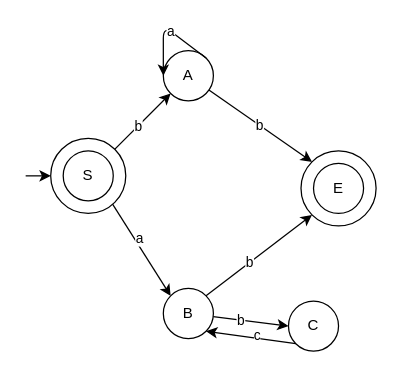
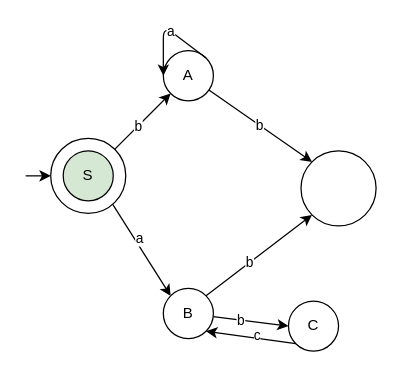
  <mxCell id="0" />
  <mxCell id="1" parent="0" />
  <mxCell id="2" style="edgeStyle=none;html=1;exitX=1;exitY=0;exitDx=0;exitDy=0;entryX=0;entryY=1;entryDx=0;entryDy=0;startArrow=none;startFill=0;endArrow=classic;endFill=1;" edge="1" parent="1" source="8" target="10"><mxGeometry relative="1" as="geometry" /></mxCell>
  <mxCell id="3" value="b" style="edgeLabel;html=1;align=center;verticalAlign=middle;resizable=0;points=[];" vertex="1" connectable="0" parent="2"><mxGeometry x="0.34" relative="1" as="geometry"><mxPoint x="-9" y="9" as="offset" /></mxGeometry></mxCell>
  <mxCell id="4" style="edgeStyle=none;html=1;exitX=1;exitY=1;exitDx=0;exitDy=0;entryX=0;entryY=0;entryDx=0;entryDy=0;startArrow=none;startFill=0;endArrow=classic;endFill=1;" edge="1" parent="1" source="8" target="15"><mxGeometry relative="1" as="geometry" /></mxCell>
  <mxCell id="5" value="a" style="edgeLabel;html=1;align=center;verticalAlign=middle;resizable=0;points=[];" vertex="1" connectable="0" parent="4"><mxGeometry x="-0.304" relative="1" as="geometry"><mxPoint x="8" y="7" as="offset" /></mxGeometry></mxCell>
  <mxCell id="6" value="" style="ellipse;whiteSpace=wrap;html=1;aspect=fixed;" vertex="1" parent="1"><mxGeometry x="40" y="110" width="60" height="60" as="geometry" /></mxCell>
  <mxCell id="7" style="edgeStyle=none;html=1;startArrow=classic;startFill=1;endArrow=none;endFill=0;exitX=0;exitY=0.5;exitDx=0;exitDy=0;" edge="1" parent="1" source="6"><mxGeometry relative="1" as="geometry"><mxPoint x="20" y="140" as="targetPoint" /></mxGeometry></mxCell>
- <mxCell id="8" value="S" style="ellipse;whiteSpace=wrap;html=1;aspect=fixed;" vertex="1" parent="1"><mxGeometry x="50" y="120" width="40" height="40" as="geometry" /></mxCell>
+ <mxCell id="8" value="S" style="ellipse;whiteSpace=wrap;html=1;aspect=fixed;fillColor=#d5e8d4;" vertex="1" parent="1"><mxGeometry x="50" y="120" width="40" height="40" as="geometry" /></mxCell>
  <mxCell id="9" value="b" style="html=1;entryX=0;entryY=0;entryDx=0;entryDy=0;startArrow=none;startFill=0;endArrow=classic;endFill=1;elbow=vertical;" edge="1" parent="1" source="10" target="18"><mxGeometry relative="1" as="geometry" /></mxCell>
  <mxCell id="10" value="A" style="ellipse;whiteSpace=wrap;html=1;aspect=fixed;" vertex="1" parent="1"><mxGeometry x="130" y="40" width="40" height="40" as="geometry" /></mxCell>
  <mxCell id="11" style="edgeStyle=none;html=1;entryX=0;entryY=0.5;entryDx=0;entryDy=0;startArrow=none;startFill=0;endArrow=classic;endFill=1;elbow=vertical;" edge="1" parent="1" source="15" target="22"><mxGeometry relative="1" as="geometry" /></mxCell>
  <mxCell id="12" value="b" style="edgeLabel;html=1;align=center;verticalAlign=middle;resizable=0;points=[];" vertex="1" connectable="0" parent="11"><mxGeometry x="-0.266" relative="1" as="geometry"><mxPoint as="offset" /></mxGeometry></mxCell>
  <mxCell id="13" style="edgeStyle=none;html=1;exitX=1;exitY=0;exitDx=0;exitDy=0;entryX=0;entryY=1;entryDx=0;entryDy=0;startArrow=none;startFill=0;endArrow=classic;endFill=1;elbow=vertical;" edge="1" parent="1" source="15" target="18"><mxGeometry relative="1" as="geometry" /></mxCell>
  <mxCell id="14" value="b" style="edgeLabel;html=1;align=center;verticalAlign=middle;resizable=0;points=[];" vertex="1" connectable="0" parent="13"><mxGeometry x="-0.17" y="1" relative="1" as="geometry"><mxPoint as="offset" /></mxGeometry></mxCell>
  <mxCell id="15" value="B" style="ellipse;whiteSpace=wrap;html=1;aspect=fixed;" vertex="1" parent="1"><mxGeometry x="130" y="230" width="40" height="40" as="geometry" /></mxCell>
  <mxCell id="16" style="edgeStyle=isometricEdgeStyle;html=1;exitX=1;exitY=0;exitDx=0;exitDy=0;entryX=0;entryY=0.5;entryDx=0;entryDy=0;startArrow=none;startFill=0;endArrow=classic;endFill=1;elbow=vertical;" edge="1" parent="1" source="10" target="10"><mxGeometry relative="1" as="geometry"><Array as="points"><mxPoint x="130" y="20" /></Array></mxGeometry></mxCell>
  <mxCell id="17" value="a" style="edgeLabel;html=1;align=center;verticalAlign=middle;resizable=0;points=[];" vertex="1" connectable="0" parent="16"><mxGeometry x="-0.127" relative="1" as="geometry"><mxPoint as="offset" /></mxGeometry></mxCell>
  <mxCell id="18" value="" style="ellipse;whiteSpace=wrap;html=1;aspect=fixed;" vertex="1" parent="1"><mxGeometry x="240" y="120" width="60" height="60" as="geometry" /></mxCell>
- <mxCell id="19" value="E" style="ellipse;whiteSpace=wrap;html=1;aspect=fixed;" vertex="1" parent="1"><mxGeometry x="250" y="130" width="40" height="40" as="geometry" /></mxCell>
  <mxCell id="20" style="edgeStyle=none;html=1;exitX=0;exitY=1;exitDx=0;exitDy=0;entryX=1;entryY=1;entryDx=0;entryDy=0;startArrow=none;startFill=0;endArrow=classic;endFill=1;elbow=vertical;" edge="1" parent="1" source="22" target="15"><mxGeometry relative="1" as="geometry" /></mxCell>
  <mxCell id="21" value="c" style="edgeLabel;html=1;align=center;verticalAlign=middle;resizable=0;points=[];" vertex="1" connectable="0" parent="20"><mxGeometry x="-0.116" y="-2" relative="1" as="geometry"><mxPoint as="offset" /></mxGeometry></mxCell>
  <mxCell id="22" value="C" style="ellipse;whiteSpace=wrap;html=1;aspect=fixed;" vertex="1" parent="1"><mxGeometry x="230" y="240" width="40" height="40" as="geometry" /></mxCell>
